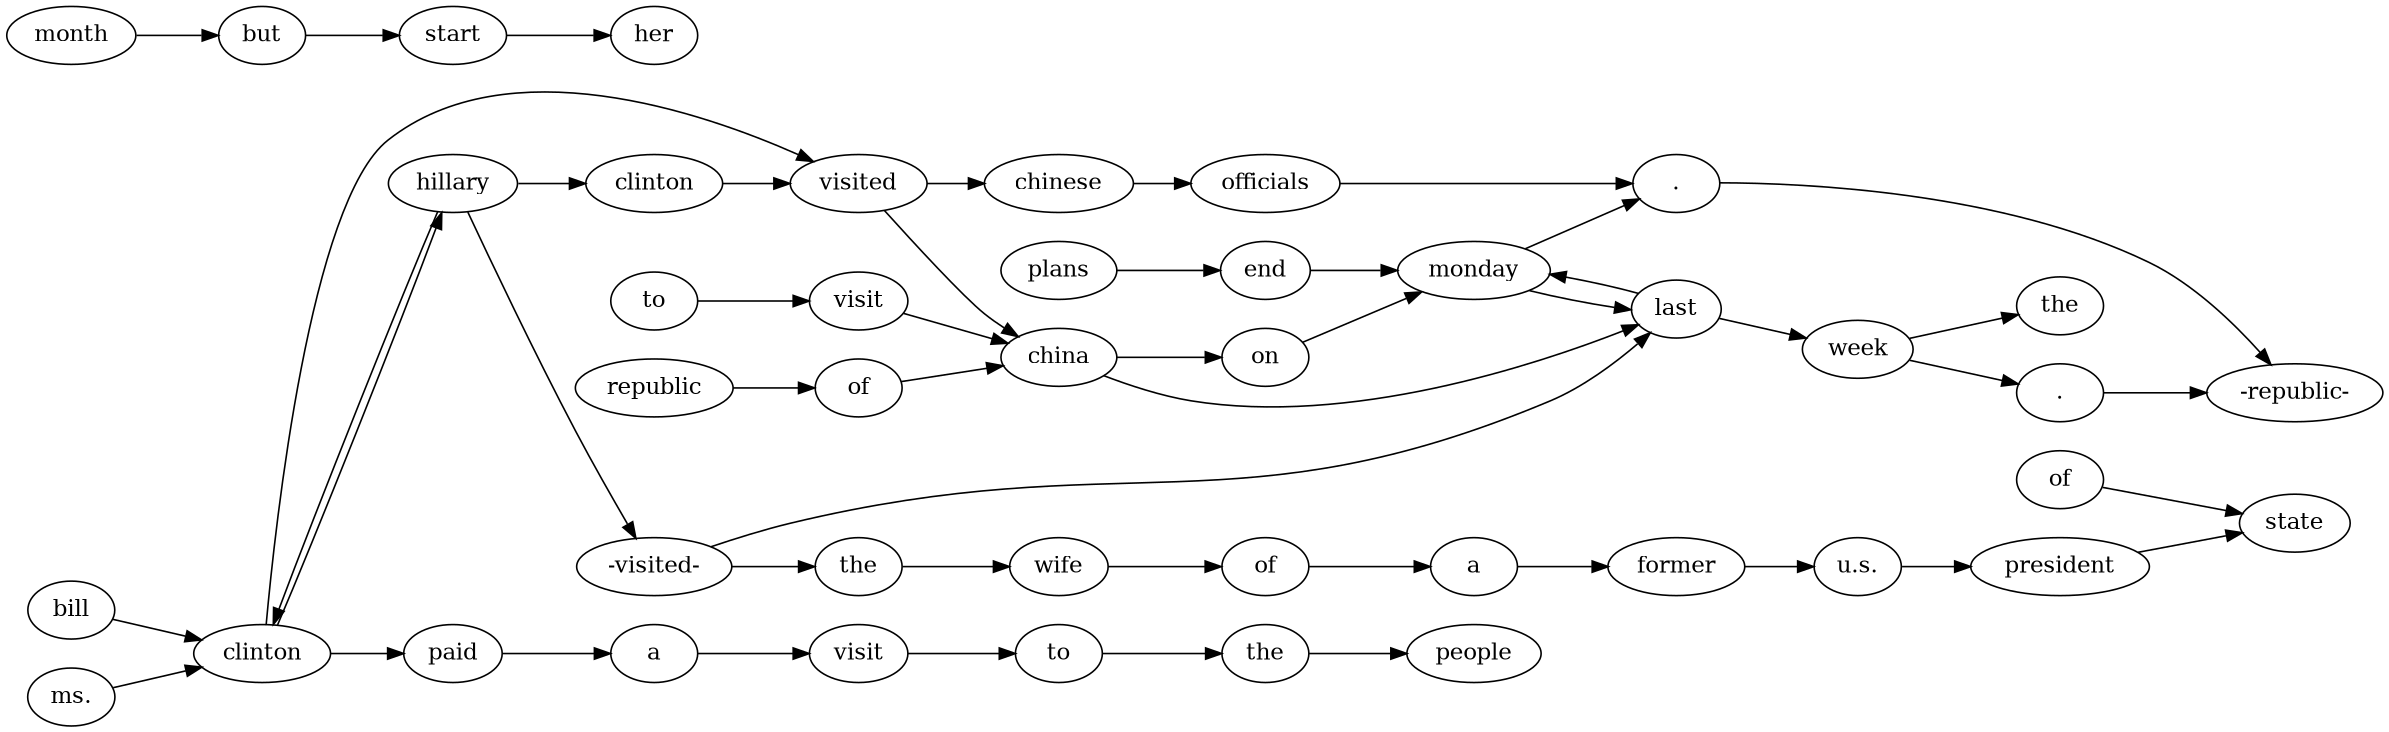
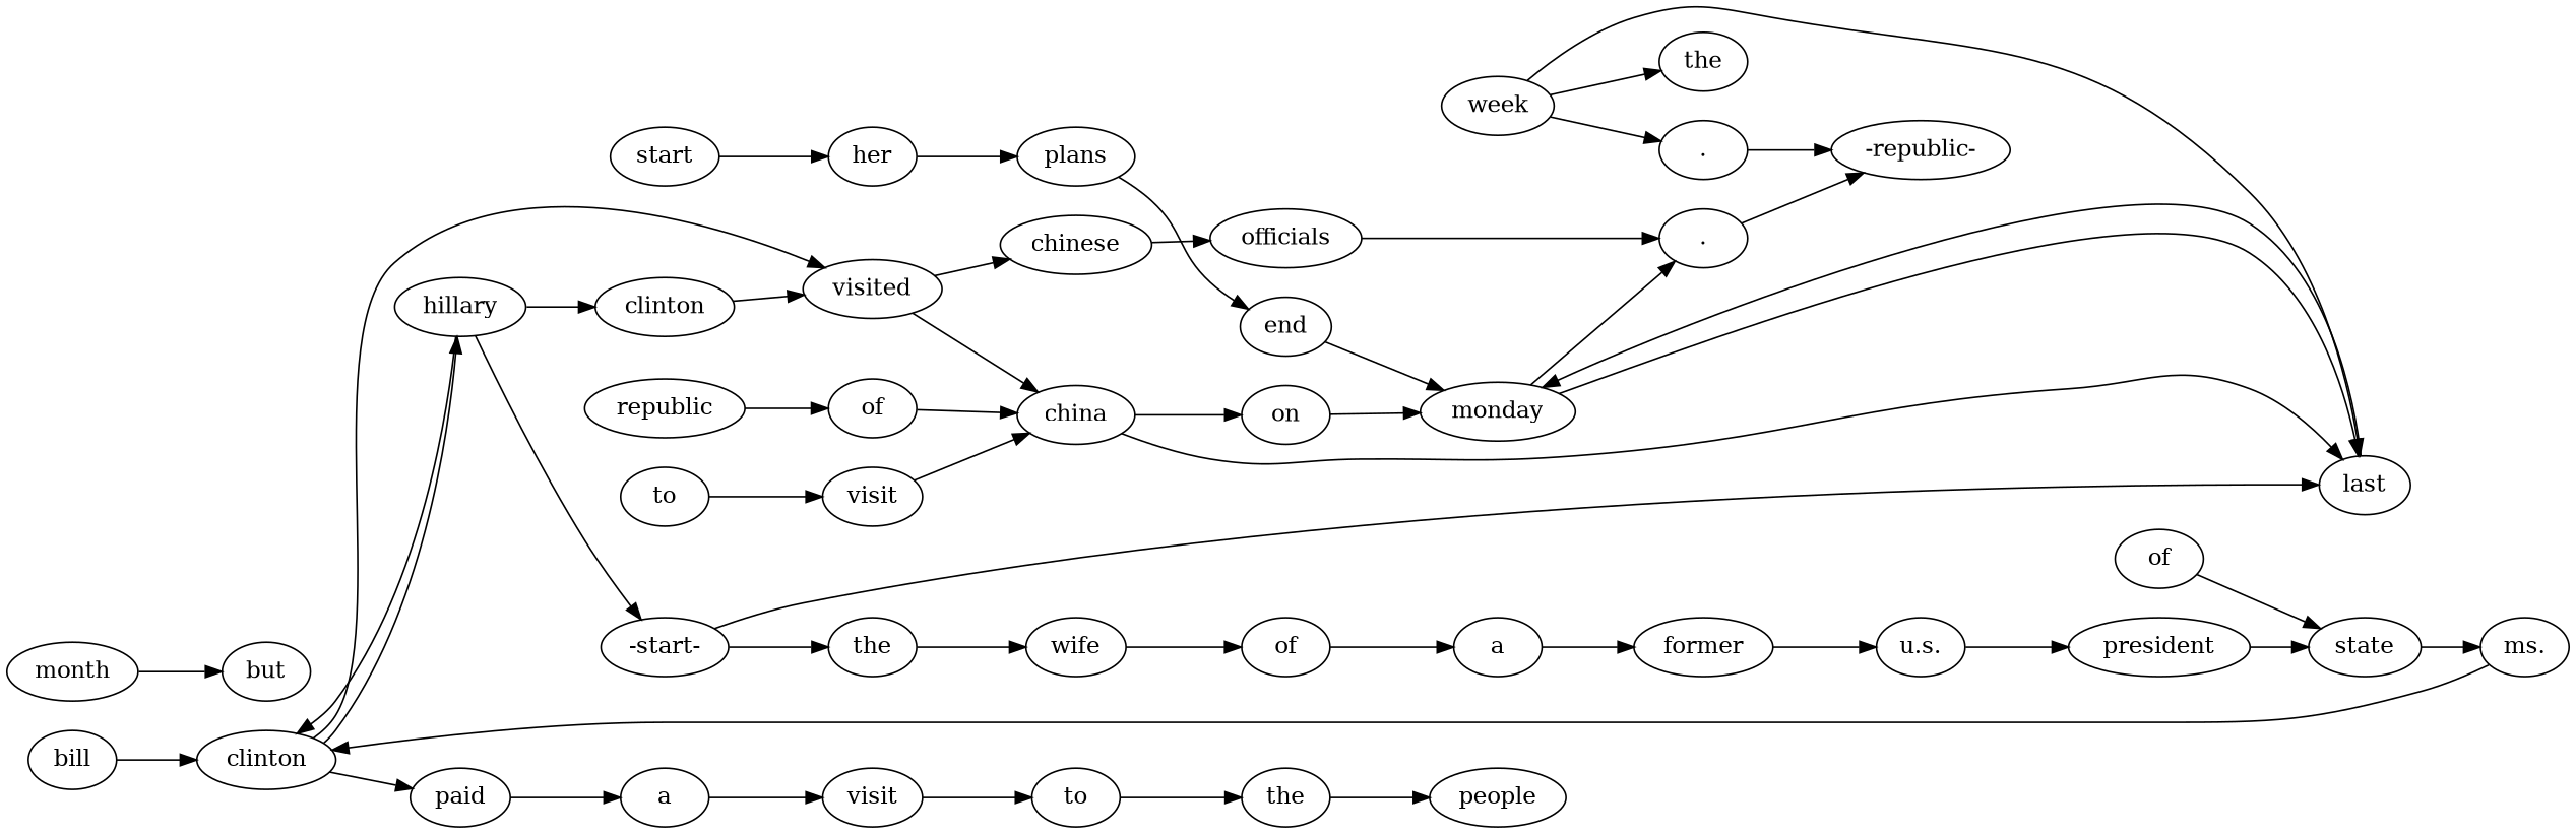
  strict digraph {
    rankdir=LR
    edge [weight=2.0]
    n1 [info="[(0, 15), (1, 14), (2, 13)]" label=monday]
    n2 [info="[(0, 14), (1, 7), (1, 15), (3, 1)]" label=last]
    n3 [info="[(0, 16), (2, 14), (3, 12)]" label="."]
    n4 [info="[(1, 16), (3, 2)]" label=week]
    n5 [info="[(0, 17), (1, 18), (2, 15), (3, 13)]" label="-republic-"]
    n6 [info="[(1, 8)]" label=month]
    n7 [info="[(1, 9)]" label=but]
    n8 [info="[(3, 3)]" label=the]
    n9 [info="[(1, 17)]" label="."]
    n10 [info="[(2, 9)]" label=republic]
    n11 [info="[(2, 10)]" label=of]
    n12 [info="[(0, 13), (1, 6), (2, 11)]" label=china]
    n13 [info="[(2, 12)]" label=on]
    n14 [info="[(0, 4)]" label=a]
    n15 [info="[(0, 5)]" label=former]
    n16 [info="[(0, 6)]" label="u.s."]
    n17 [info="[(0, 7)]" label=president]
    n18 [info="[(0, 8)]" label=bill]
    n19 [info="[(0, 9), (1, 2), (2, 2), (3, 8)]" label=clinton]
    n20 [info="[(0, 12), (3, 9)]" label=visited]
    n21 [info="[(2, 3)]" label=paid]
    n22 [info="[(0, 10), (1, 1), (2, 1)]" label=hillary]
    n23 [info="[(3, 10)]" label=chinese]
    n24 [info="[(2, 4)]" label=a]
    n25 [info="[(0, 11)]" label=clinton]
-   n26 [info="[(0, 0), (1, 0), (2, 0), (3, 0)]" label="-visited-"]
+   n26 [info="[(0, 0), (1, 0), (2, 0), (3, 0)]" label="-start-"]
    n27 [info="[(3, 6)]" label=state]
    n28 [info="[(3, 11)]" label=officials]
    n29 [info="[(3, 5)]" label=of]
    n30 [info="[(1, 5)]" label=visit]
    n31 [info="[(2, 5)]" label=visit]
    n32 [info="[(2, 6)]" label=to]
    n33 [info="[(1, 10)]" label=start]
    n34 [info="[(1, 13)]" label=end]
    n35 [info="[(1, 11)]" label=her]
    n36 [info="[(1, 12)]" label=plans]
    n37 [info="[(2, 7)]" label=the]
    n38 [info="[(1, 4)]" label=to]
    n39 [info="[(3, 7)]" label="ms."]
    n40 [info="[(0, 2)]" label=wife]
    n41 [info="[(0, 3)]" label=of]
    n42 [info="[(2, 8)]" label=people]
    n43 [info="[(0, 1)]" label=the]
    n1 -> n2 [weight=0.583333333333]
    n1 -> n3 [weight=0.333333333333]
    n2 -> n1 [weight=0.510416666667]
-   n2 -> n4 [weight=0.375]
+   n4 -> n2 [weight=0.375]
    n3 -> n5 [weight=0.194444444444]
    n4 -> n8 [weight=1.5]
    n4 -> n9 [weight=1.5]
    n6 -> n7
-   n7 -> n33
    n9 -> n5 [weight=1.25]
    n10 -> n11
    n11 -> n12 [weight=1.33333333333]
    n12 -> n2 [weight=0.291666666667]
    n12 -> n13 [weight=1.33333333333]
    n13 -> n1 [weight=1.33333333333]
    n14 -> n15
    n15 -> n16
    n16 -> n17
    n17 -> n27
    n18 -> n19 [weight=1.25]
    n19 -> n20 [weight=0.5625]
    n19 -> n21 [weight=1.25]
    n19 -> n22 [weight=0.583333333333]
    n20 -> n12 [weight=0.833333333333]
    n20 -> n23 [weight=1.5]
    n21 -> n24
    n22 -> n19 [weight=0.291666666667]
    n22 -> n25 [weight=1.33333333333]
    n22 -> n26 [weight=0.277777777778]
    n23 -> n28
    n24 -> n31
    n25 -> n20 [weight=1.5]
    n26 -> n2 [weight=0.411764705882]
    n26 -> n43 [weight=1.25]
+   n27 -> n39
    n28 -> n3 [weight=1.33333333333]
    n29 -> n27
    n30 -> n12 [weight=1.33333333333]
    n31 -> n32
    n32 -> n37
    n33 -> n35
    n34 -> n1 [weight=1.33333333333]
+   n35 -> n36
    n36 -> n34
    n37 -> n42
    n38 -> n30
    n39 -> n19 [weight=1.25]
    n40 -> n41
    n41 -> n14
    n43 -> n40
  }
